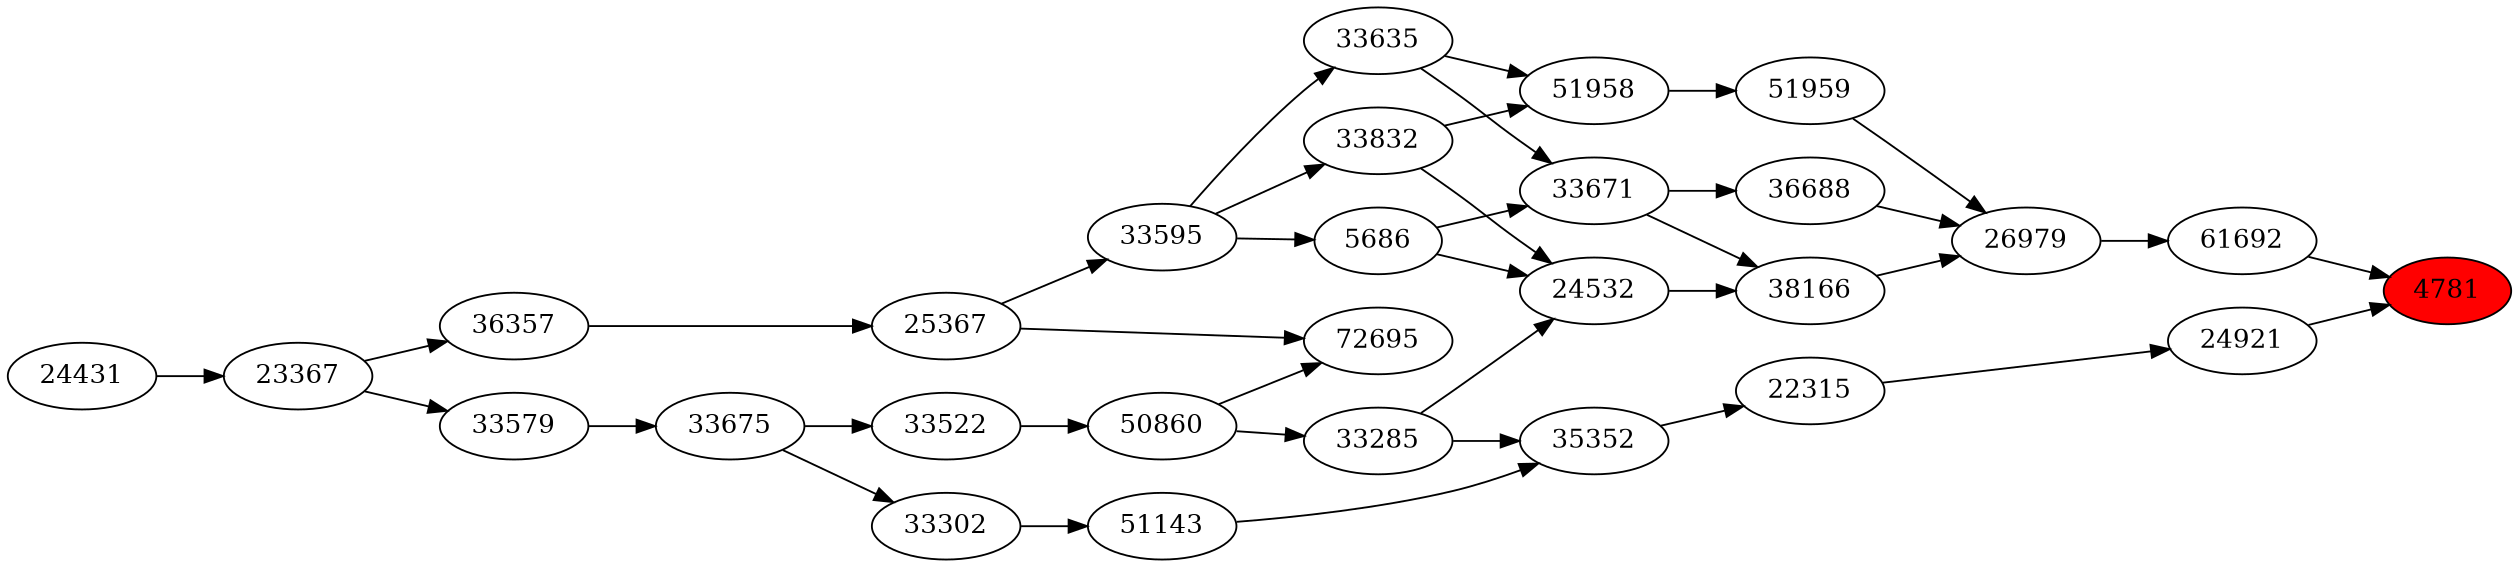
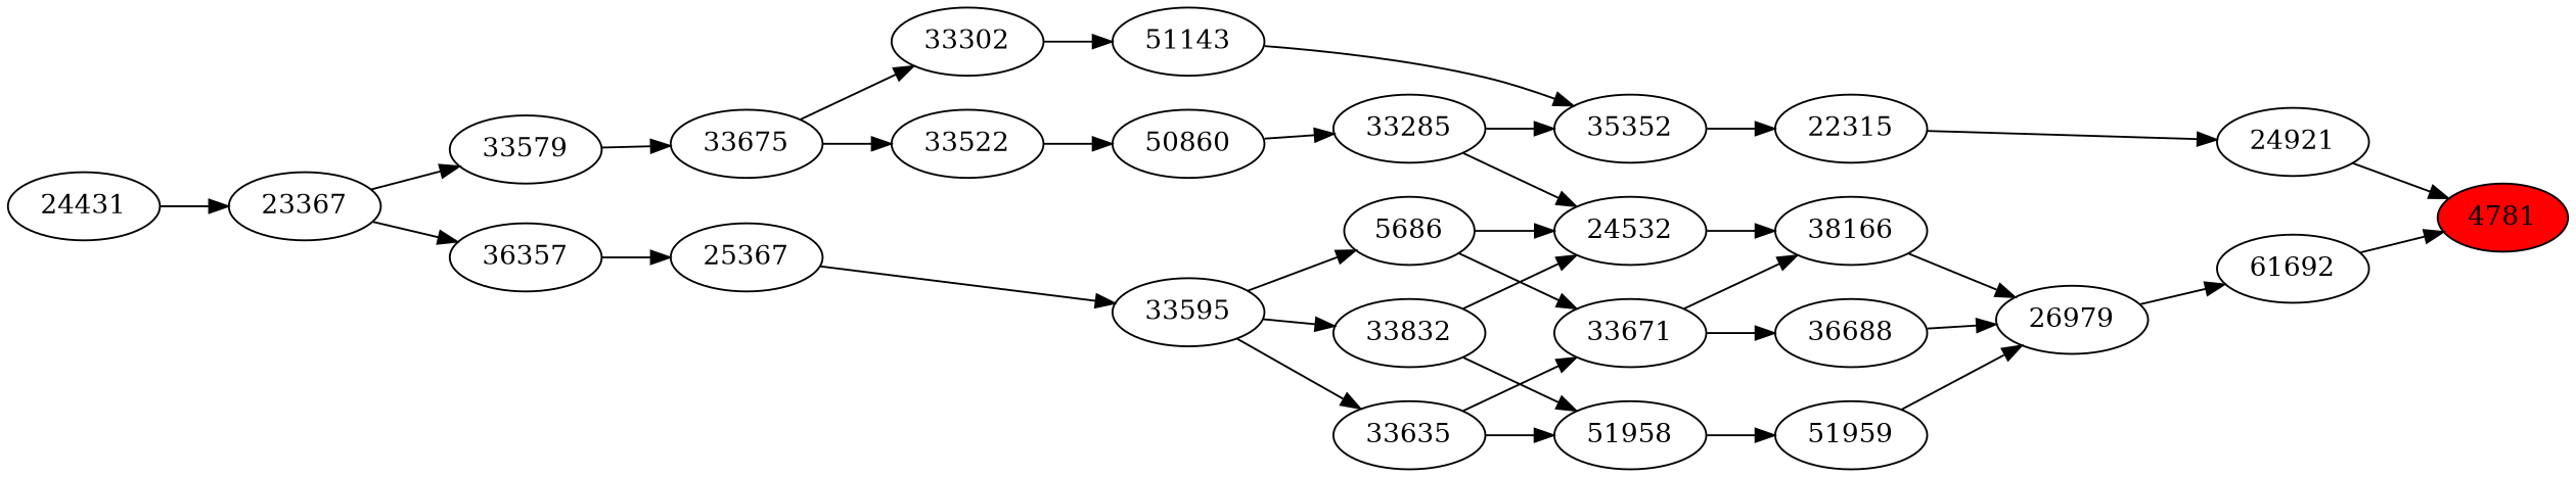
  strict digraph {
    rankdir=LR
    n1 [fillcolor=red label=4781 style=filled]
    n2 [label=61692]
    n3 [label=24921]
    n4 [label=26979]
    n5 [label=22315]
    n6 [label=36688]
    n7 [label=38166]
    n8 [label=51959]
    n9 [label=35352]
    n10 [label=33671]
    n11 [label=24532]
    n12 [label=51958]
    n13 [label=33285]
    n14 [label=51143]
    n15 [label=5686]
    n16 [label=33635]
    n17 [label=33832]
    n18 [label=50860]
-   n19 [label=72695]
    n20 [label=33302]
    n21 [label=33595]
    n22 [label=33522]
    n23 [label=33675]
    n24 [label=25367]
    n25 [label=33579]
    n26 [label=36357]
    n27 [label=23367]
    n28 [label=24431]
    n2 -> n1
    n3 -> n1
    n4 -> n2
    n5 -> n3
    n6 -> n4
    n7 -> n4
    n8 -> n4
    n9 -> n5
    n10 -> n6
    n10 -> n7
    n11 -> n7
    n12 -> n8
    n13 -> n9
    n13 -> n11
    n14 -> n9
    n15 -> n10
    n15 -> n11
    n16 -> n10
    n16 -> n12
    n17 -> n11
    n17 -> n12
    n18 -> n13
-   n18 -> n19
    n20 -> n14
    n21 -> n15
    n21 -> n16
    n21 -> n17
    n22 -> n18
    n23 -> n20
    n23 -> n22
-   n24 -> n19
    n24 -> n21
    n25 -> n23
    n26 -> n24
    n27 -> n25
    n27 -> n26
    n28 -> n27
  }
